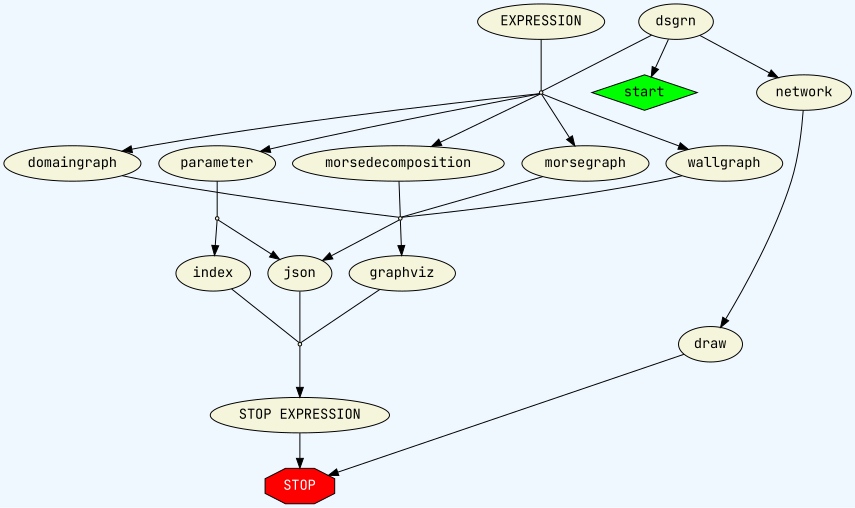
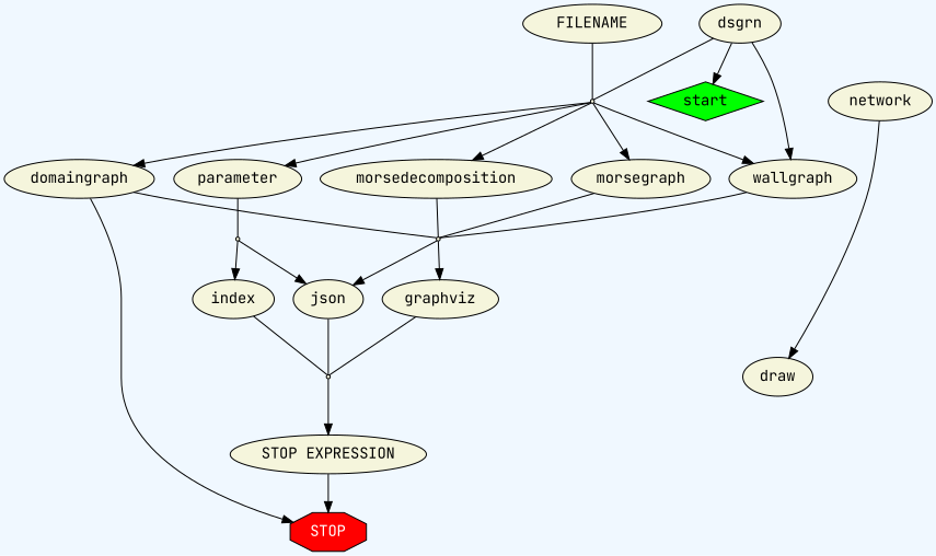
  digraph {
    bgcolor=aliceblue
    fontname="JetBrains Mono"
    nodecolor=beige
    node [fillcolor=beige fontname="JetBrains Mono" style=filled]
    edge [fontname="JetBrains Mono"]
    start [fillcolor=green shape=diamond]
    dsgrn
    command [shape=point]
    network
    parameter
    domaingraph
    wallgraph
    morsedecomposition
    morsegraph
    jsonorindex [shape=point]
    jsonorgraphviz [shape=point]
    parameterspec [shape=point]
    n13 [label="STOP EXPRESSION"]
    n14 [fillcolor=red fontcolor=white label=STOP shape=octagon]
    json
    index
    graphviz
    draw
-   FILENAME [label=EXPRESSION]
+   FILENAME
    dsgrn -> start
    dsgrn -> command [arrowhead=none]
-   dsgrn -> network
+   dsgrn -> wallgraph
    command -> parameter
    command -> domaingraph
    command -> wallgraph
    command -> morsedecomposition
    command -> morsegraph
    network -> draw
    parameter -> jsonorindex [arrowhead=none]
    domaingraph -> jsonorgraphviz [arrowhead=none]
    wallgraph -> jsonorgraphviz [arrowhead=none]
    morsedecomposition -> jsonorgraphviz [arrowhead=none]
    morsegraph -> jsonorgraphviz [arrowhead=none]
    jsonorindex -> json
    jsonorindex -> index
    jsonorgraphviz -> json
    jsonorgraphviz -> graphviz
    parameterspec -> n13
    n13 -> n14
    json -> parameterspec [arrowhead=none]
    index -> parameterspec [arrowhead=none]
    graphviz -> parameterspec [arrowhead=none]
-   draw -> n14
+   domaingraph -> n14
    FILENAME -> command [arrowhead=none]
  }
